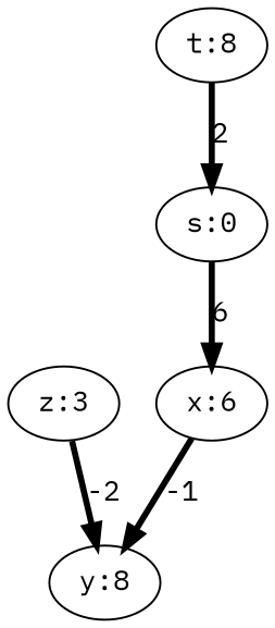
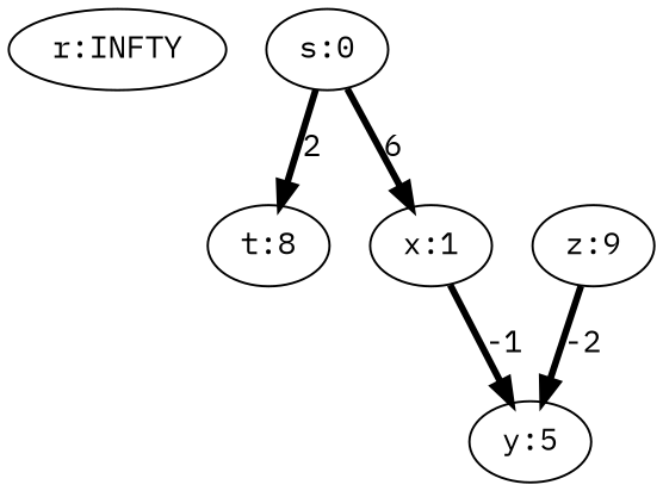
  digraph {
    fontname="IBM Plex Mono"
    node [fontname="IBM Plex Mono"]
    edge [fontname="IBM Plex Mono" penwidth=3]
+   n1 [label="r:INFTY"]
    n2 [label="s:0"]
    n3 [label="t:8"]
-   n4 [label="x:6"]
-   n5 [label="y:8"]
-   n6 [label="z:3"]
-   n3 -> n2 [label=2]
+   n4 [label="x:1"]
+   n5 [label="y:5"]
+   n6 [label="z:9"]
+   n2 -> n3 [label=2]
    n2 -> n4 [label=6]
    n4 -> n5 [label=-1]
    n6 -> n5 [label=-2]
  }
